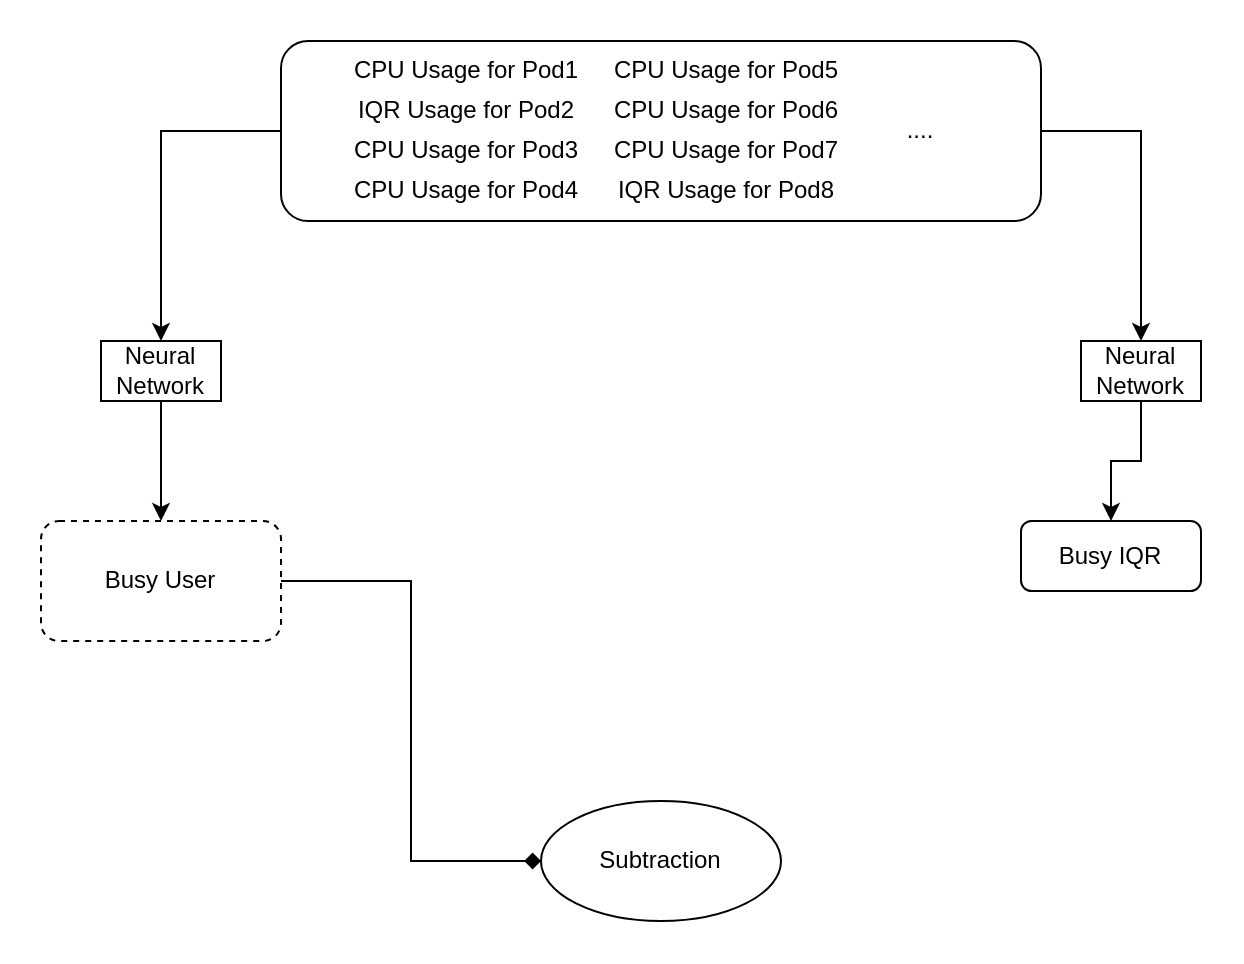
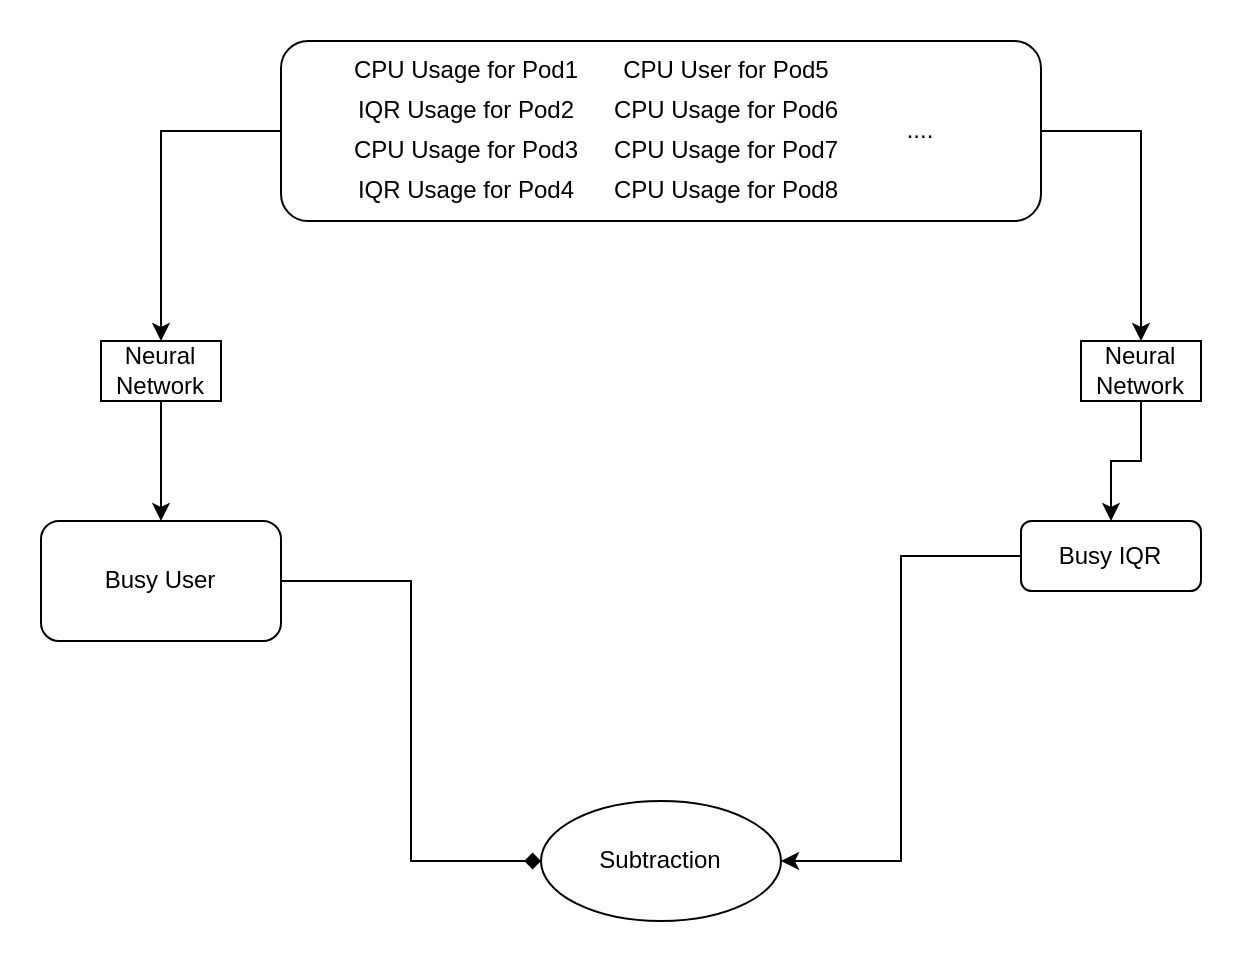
  <mxCell id="0" />
  <mxCell id="1" parent="0" />
  <mxCell id="2" style="edgeStyle=orthogonalEdgeStyle;rounded=0;orthogonalLoop=1;jettySize=auto;html=1;entryX=0.5;entryY=0;entryDx=0;entryDy=0;" edge="1" parent="1" source="3" target="21"><mxGeometry relative="1" as="geometry" /></mxCell>
  <mxCell id="3" value="" style="rounded=1;whiteSpace=wrap;html=1;" vertex="1" parent="1"><mxGeometry x="140" y="20" width="380" height="90" as="geometry" /></mxCell>
  <mxCell id="4" value="CPU Usage for Pod1" style="text;html=1;strokeColor=none;fillColor=none;align=center;verticalAlign=middle;whiteSpace=wrap;rounded=0;" vertex="1" parent="1"><mxGeometry x="160" y="30" width="146" height="10" as="geometry" /></mxCell>
  <mxCell id="5" value="IQR Usage for Pod2" style="text;html=1;strokeColor=none;fillColor=none;align=center;verticalAlign=middle;whiteSpace=wrap;rounded=0;" vertex="1" parent="1"><mxGeometry x="160" y="50" width="146" height="10" as="geometry" /></mxCell>
  <mxCell id="6" value="CPU Usage for Pod3" style="text;html=1;strokeColor=none;fillColor=none;align=center;verticalAlign=middle;whiteSpace=wrap;rounded=0;" vertex="1" parent="1"><mxGeometry x="160" y="70" width="146" height="10" as="geometry" /></mxCell>
- <mxCell id="7" value="CPU Usage for Pod4" style="text;html=1;strokeColor=none;fillColor=none;align=center;verticalAlign=middle;whiteSpace=wrap;rounded=0;" vertex="1" parent="1"><mxGeometry x="160" y="90" width="146" height="10" as="geometry" /></mxCell>
- <mxCell id="8" value="CPU Usage for Pod5" style="text;html=1;strokeColor=none;fillColor=none;align=center;verticalAlign=middle;whiteSpace=wrap;rounded=0;" vertex="1" parent="1"><mxGeometry x="290" y="30" width="146" height="10" as="geometry" /></mxCell>
+ <mxCell id="7" value="IQR Usage for Pod4" style="text;html=1;strokeColor=none;fillColor=none;align=center;verticalAlign=middle;whiteSpace=wrap;rounded=0;" vertex="1" parent="1"><mxGeometry x="160" y="90" width="146" height="10" as="geometry" /></mxCell>
+ <mxCell id="8" value="CPU User for Pod5" style="text;html=1;strokeColor=none;fillColor=none;align=center;verticalAlign=middle;whiteSpace=wrap;rounded=0;" vertex="1" parent="1"><mxGeometry x="290" y="30" width="146" height="10" as="geometry" /></mxCell>
  <mxCell id="9" value="CPU Usage for Pod6" style="text;html=1;strokeColor=none;fillColor=none;align=center;verticalAlign=middle;whiteSpace=wrap;rounded=0;" vertex="1" parent="1"><mxGeometry x="290" y="50" width="146" height="10" as="geometry" /></mxCell>
- <mxCell id="10" value="IQR Usage for Pod8" style="text;html=1;strokeColor=none;fillColor=none;align=center;verticalAlign=middle;whiteSpace=wrap;rounded=0;" vertex="1" parent="1"><mxGeometry x="290" y="90" width="146" height="10" as="geometry" /></mxCell>
+ <mxCell id="10" value="CPU Usage for Pod8" style="text;html=1;strokeColor=none;fillColor=none;align=center;verticalAlign=middle;whiteSpace=wrap;rounded=0;" vertex="1" parent="1"><mxGeometry x="290" y="90" width="146" height="10" as="geometry" /></mxCell>
  <mxCell id="11" value="CPU Usage for Pod7" style="text;html=1;strokeColor=none;fillColor=none;align=center;verticalAlign=middle;whiteSpace=wrap;rounded=0;" vertex="1" parent="1"><mxGeometry x="290" y="70" width="146" height="10" as="geometry" /></mxCell>
  <mxCell id="12" value="...." style="text;html=1;strokeColor=none;fillColor=none;align=center;verticalAlign=middle;whiteSpace=wrap;rounded=0;" vertex="1" parent="1"><mxGeometry x="440" y="55" width="40" height="20" as="geometry" /></mxCell>
  <mxCell id="13" style="edgeStyle=orthogonalEdgeStyle;rounded=0;orthogonalLoop=1;jettySize=auto;html=1;entryX=0;entryY=0.5;entryDx=0;entryDy=0;endArrow=diamond;" edge="1" parent="1" source="14" target="23"><mxGeometry relative="1" as="geometry" /></mxCell>
- <mxCell id="14" value="Busy User" style="rounded=1;whiteSpace=wrap;html=1;dashed=1;" vertex="1" parent="1"><mxGeometry x="20" y="260" width="120" height="60" as="geometry" /></mxCell>
+ <mxCell id="14" value="Busy User" style="rounded=1;whiteSpace=wrap;html=1;" vertex="1" parent="1"><mxGeometry x="20" y="260" width="120" height="60" as="geometry" /></mxCell>
+ <mxCell id="15" style="edgeStyle=orthogonalEdgeStyle;rounded=0;orthogonalLoop=1;jettySize=auto;html=1;entryX=1;entryY=0.5;entryDx=0;entryDy=0;" edge="1" parent="1" source="16" target="23"><mxGeometry relative="1" as="geometry" /></mxCell>
  <mxCell id="16" value="Busy IQR" style="rounded=1;whiteSpace=wrap;html=1;" vertex="1" parent="1"><mxGeometry x="510" y="260" width="90" height="35" as="geometry" /></mxCell>
  <mxCell id="17" style="edgeStyle=orthogonalEdgeStyle;rounded=0;orthogonalLoop=1;jettySize=auto;html=1;entryX=0.5;entryY=0;entryDx=0;entryDy=0;exitX=0.5;exitY=1;exitDx=0;exitDy=0;" edge="1" parent="1" source="18" target="14"><mxGeometry relative="1" as="geometry"><mxPoint x="80" y="210" as="sourcePoint" /></mxGeometry></mxCell>
  <mxCell id="18" value="" style="rounded=0;whiteSpace=wrap;html=1;" vertex="1" parent="1"><mxGeometry x="50" y="170" width="60" height="30" as="geometry" /></mxCell>
  <mxCell id="19" style="edgeStyle=orthogonalEdgeStyle;rounded=0;orthogonalLoop=1;jettySize=auto;html=1;entryX=0.5;entryY=0;entryDx=0;entryDy=0;exitX=0;exitY=0.5;exitDx=0;exitDy=0;" edge="1" parent="1" source="3" target="18"><mxGeometry relative="1" as="geometry"><mxPoint x="140" y="65" as="sourcePoint" /><mxPoint x="80" y="230" as="targetPoint" /></mxGeometry></mxCell>
  <mxCell id="20" style="edgeStyle=orthogonalEdgeStyle;rounded=0;orthogonalLoop=1;jettySize=auto;html=1;entryX=0.5;entryY=0;entryDx=0;entryDy=0;" edge="1" parent="1" source="21" target="16"><mxGeometry relative="1" as="geometry" /></mxCell>
  <mxCell id="21" value="" style="rounded=0;whiteSpace=wrap;html=1;" vertex="1" parent="1"><mxGeometry x="540" y="170" width="60" height="30" as="geometry" /></mxCell>
  <mxCell id="22" value="Neural Network" style="text;html=1;strokeColor=none;fillColor=none;align=center;verticalAlign=middle;whiteSpace=wrap;rounded=0;" vertex="1" parent="1"><mxGeometry x="550" y="175" width="40" height="20" as="geometry" /></mxCell>
  <mxCell id="23" value="Subtraction" style="ellipse;whiteSpace=wrap;html=1;" vertex="1" parent="1"><mxGeometry x="270" y="400" width="120" height="60" as="geometry" /></mxCell>
  <mxCell id="24" value="Neural Network" style="text;html=1;strokeColor=none;fillColor=none;align=center;verticalAlign=middle;whiteSpace=wrap;rounded=0;" vertex="1" parent="1"><mxGeometry x="60" y="175" width="40" height="20" as="geometry" /></mxCell>
